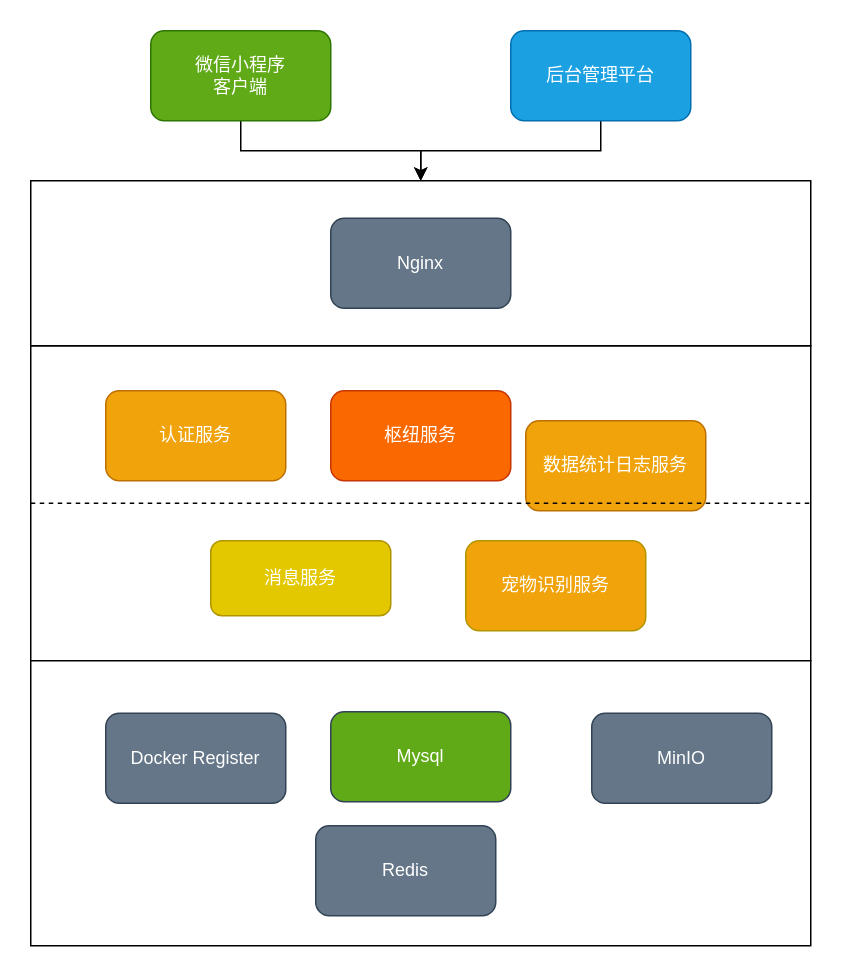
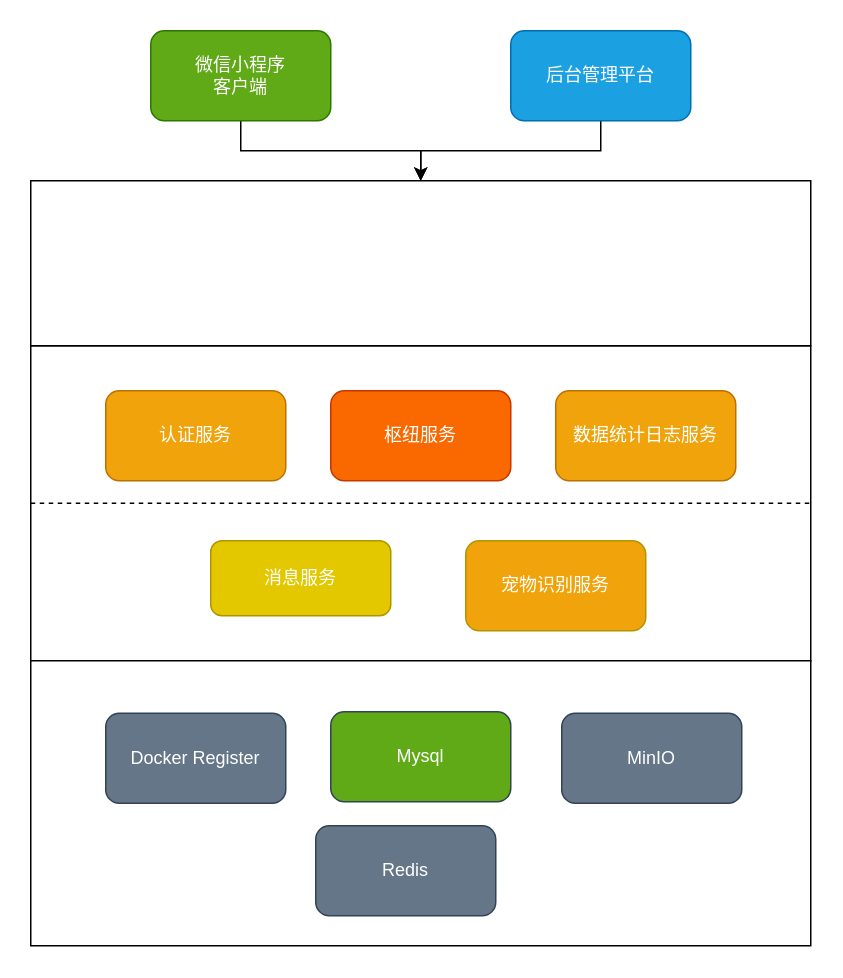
  <mxCell id="0" />
  <mxCell id="1" parent="0" />
  <mxCell id="2" value="" style="rounded=0;whiteSpace=wrap;html=1;" parent="1" vertex="1"><mxGeometry x="20" y="230" width="520" height="210" as="geometry" /></mxCell>
  <mxCell id="3" style="edgeStyle=orthogonalEdgeStyle;rounded=0;jumpStyle=gap;orthogonalLoop=1;jettySize=auto;html=1;exitX=0.5;exitY=1;exitDx=0;exitDy=0;" parent="1" source="4" target="13" edge="1"><mxGeometry relative="1" as="geometry" /></mxCell>
  <mxCell id="4" value="微信小程序&lt;br&gt;客户端" style="rounded=1;whiteSpace=wrap;html=1;fillColor=#60a917;strokeColor=#2D7600;fontColor=#ffffff;" parent="1" vertex="1"><mxGeometry x="100" y="20" width="120" height="60" as="geometry" /></mxCell>
  <mxCell id="5" value="枢纽服务" style="rounded=1;whiteSpace=wrap;html=1;fillColor=#fa6800;strokeColor=#C73500;fontColor=#ffffff;" parent="1" vertex="1"><mxGeometry x="220" y="260" width="120" height="60" as="geometry" /></mxCell>
- <mxCell id="6" value="数据统计日志服务" style="rounded=1;whiteSpace=wrap;html=1;fillColor=#f0a30a;strokeColor=#BD7000;fontColor=#ffffff;" parent="1" vertex="1"><mxGeometry x="350" y="280" width="120" height="60" as="geometry" /></mxCell>
+ <mxCell id="6" value="数据统计日志服务" style="rounded=1;whiteSpace=wrap;html=1;fillColor=#f0a30a;strokeColor=#BD7000;fontColor=#ffffff;" parent="1" vertex="1"><mxGeometry x="370" y="260" width="120" height="60" as="geometry" /></mxCell>
  <mxCell id="7" value="宠物识别服务" style="rounded=1;whiteSpace=wrap;html=1;fillColor=#f0a30a;strokeColor=#B09500;fontColor=#ffffff;" parent="1" vertex="1"><mxGeometry x="310" y="360" width="120" height="60" as="geometry" /></mxCell>
  <mxCell id="8" value="" style="rounded=0;whiteSpace=wrap;html=1;" parent="1" vertex="1"><mxGeometry x="20" y="440" width="520" height="190" as="geometry" /></mxCell>
  <mxCell id="9" value="Docker Register" style="rounded=1;whiteSpace=wrap;html=1;fillColor=#647687;strokeColor=#314354;fontColor=#ffffff;" parent="1" vertex="1"><mxGeometry x="70" y="475" width="120" height="60" as="geometry" /></mxCell>
  <mxCell id="10" value="Mysql" style="rounded=1;whiteSpace=wrap;html=1;fillColor=#60a917;strokeColor=#314354;fontColor=#ffffff;" parent="1" vertex="1"><mxGeometry x="220" y="474" width="120" height="60" as="geometry" /></mxCell>
- <mxCell id="11" value="MinIO" style="rounded=1;whiteSpace=wrap;html=1;fillColor=#647687;strokeColor=#314354;fontColor=#ffffff;" parent="1" vertex="1"><mxGeometry x="394" y="475" width="120" height="60" as="geometry" /></mxCell>
+ <mxCell id="11" value="MinIO" style="rounded=1;whiteSpace=wrap;html=1;fillColor=#647687;strokeColor=#314354;fontColor=#ffffff;" parent="1" vertex="1"><mxGeometry x="374" y="475" width="120" height="60" as="geometry" /></mxCell>
  <mxCell id="12" value="Redis" style="rounded=1;whiteSpace=wrap;html=1;fillColor=#647687;strokeColor=#314354;fontColor=#ffffff;" parent="1" vertex="1"><mxGeometry x="210" y="550" width="120" height="60" as="geometry" /></mxCell>
  <mxCell id="13" value="" style="rounded=0;whiteSpace=wrap;html=1;" parent="1" vertex="1"><mxGeometry x="20" y="120" width="520" height="110" as="geometry" /></mxCell>
- <mxCell id="14" value="Nginx" style="rounded=1;whiteSpace=wrap;html=1;fillColor=#647687;strokeColor=#314354;fontColor=#ffffff;" parent="1" vertex="1"><mxGeometry x="220" y="145" width="120" height="60" as="geometry" /></mxCell>
  <mxCell id="15" value="认证服务" style="rounded=1;whiteSpace=wrap;html=1;fillColor=#f0a30a;strokeColor=#BD7000;fontColor=#ffffff;" parent="1" vertex="1"><mxGeometry x="70" y="260" width="120" height="60" as="geometry" /></mxCell>
  <mxCell id="16" value="消息服务" style="rounded=1;whiteSpace=wrap;html=1;fillColor=#e3c800;strokeColor=#B09500;fontColor=#ffffff;" parent="1" vertex="1"><mxGeometry x="140" y="360" width="120" height="50" as="geometry" /></mxCell>
  <mxCell id="17" value="" style="endArrow=none;html=1;exitX=0;exitY=0.5;exitDx=0;exitDy=0;entryX=1;entryY=0.5;entryDx=0;entryDy=0;dashed=1;" parent="1" source="2" target="2" edge="1"><mxGeometry width="50" height="50" relative="1" as="geometry"><mxPoint x="360" y="410" as="sourcePoint" /><mxPoint x="410" y="360" as="targetPoint" /></mxGeometry></mxCell>
  <mxCell id="18" style="edgeStyle=orthogonalEdgeStyle;rounded=0;jumpStyle=gap;orthogonalLoop=1;jettySize=auto;html=1;exitX=0.5;exitY=1;exitDx=0;exitDy=0;entryX=0.5;entryY=0;entryDx=0;entryDy=0;" parent="1" source="19" target="13" edge="1"><mxGeometry relative="1" as="geometry" /></mxCell>
  <mxCell id="19" value="后台管理平台" style="rounded=1;whiteSpace=wrap;html=1;fillColor=#1ba1e2;strokeColor=#006EAF;fontColor=#ffffff;" parent="1" vertex="1"><mxGeometry x="340" y="20" width="120" height="60" as="geometry" /></mxCell>
